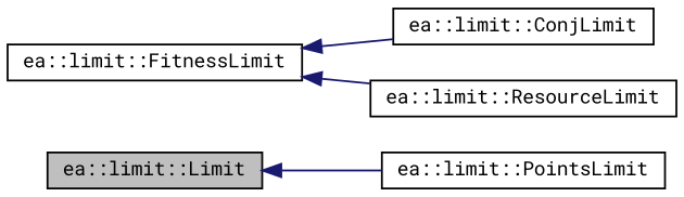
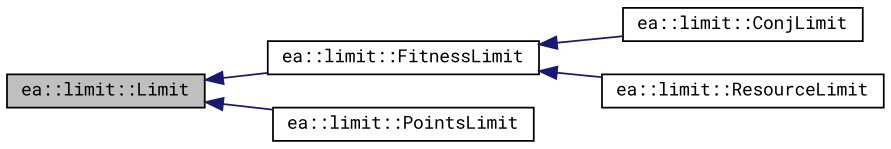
  digraph {
    fontname="Roboto Mono"
    rankdir=LR
    node [color=black fillcolor=white fontname="Roboto Mono" fontsize=10 shape=record style=filled]
    edge [color=midnightblue dir=back fontname="Roboto Mono" fontsize=10 labelfontname=Helvetica labelfontsize=10 style=solid]
    n1 [fillcolor=grey75 fontcolor=black height=0.2 label="ea::limit::Limit" width=0.4]
    n2 [height=0.2 label="ea::limit::FitnessLimit" width=0.4]
    n3 [height=0.2 label="ea::limit::PointsLimit" width=0.4]
    n4 [height=0.2 label="ea::limit::ConjLimit" width=0.4]
    n5 [height=0.2 label="ea::limit::ResourceLimit" width=0.4]
+   n1 -> n2
    n1 -> n3
    n2 -> n4
    n2 -> n5
  }
